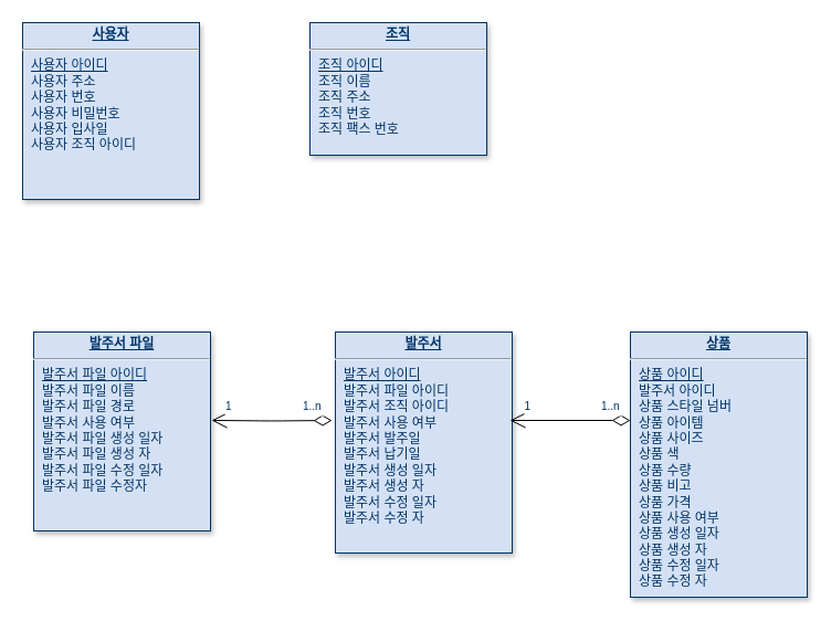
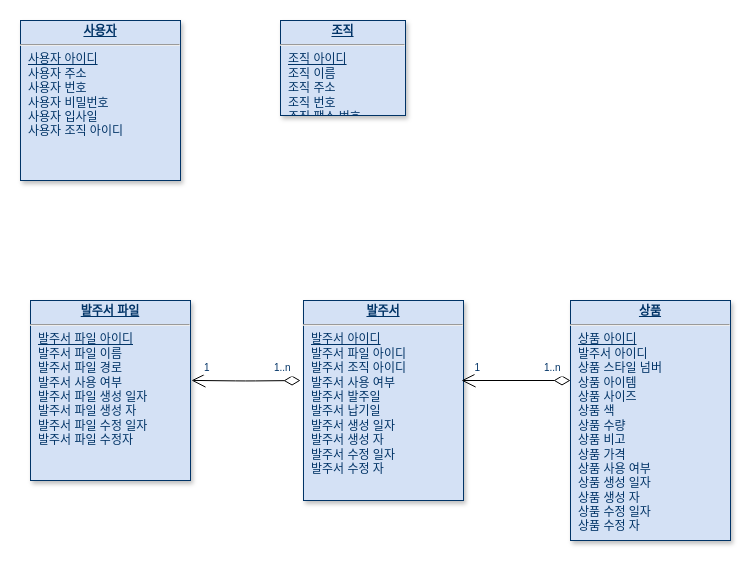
  <mxCell id="0" />
  <mxCell id="1" parent="0" />
- <mxCell id="2" value="&lt;p style=&quot;margin: 0px; margin-top: 4px; text-align: center; text-decoration: underline;&quot;&gt;&lt;b&gt;조직&lt;/b&gt;&lt;/p&gt;&lt;hr&gt;&lt;p style=&quot;margin: 0px; margin-left: 8px;&quot;&gt;&lt;u&gt;조직 아이디&lt;br&gt;&lt;/u&gt;조직 이름&lt;/p&gt;&lt;p style=&quot;margin: 0px; margin-left: 8px;&quot;&gt;조직 주소&lt;/p&gt;&lt;p style=&quot;margin: 0px; margin-left: 8px;&quot;&gt;조직 번호&lt;/p&gt;&lt;p style=&quot;margin: 0px; margin-left: 8px;&quot;&gt;조직 팩스 번호&lt;/p&gt;" style="verticalAlign=top;align=left;overflow=fill;fontSize=12;fontFamily=Helvetica;html=1;strokeColor=#003366;shadow=1;fillColor=#D4E1F5;fontColor=#003366" parent="1" vertex="1"><mxGeometry x="280" y="20" width="160" height="120" as="geometry" /></mxCell>
+ <mxCell id="2" value="&lt;p style=&quot;margin: 0px; margin-top: 4px; text-align: center; text-decoration: underline;&quot;&gt;&lt;b&gt;조직&lt;/b&gt;&lt;/p&gt;&lt;hr&gt;&lt;p style=&quot;margin: 0px; margin-left: 8px;&quot;&gt;&lt;u&gt;조직 아이디&lt;br&gt;&lt;/u&gt;조직 이름&lt;/p&gt;&lt;p style=&quot;margin: 0px; margin-left: 8px;&quot;&gt;조직 주소&lt;/p&gt;&lt;p style=&quot;margin: 0px; margin-left: 8px;&quot;&gt;조직 번호&lt;/p&gt;&lt;p style=&quot;margin: 0px; margin-left: 8px;&quot;&gt;조직 팩스 번호&lt;/p&gt;" style="verticalAlign=top;align=left;overflow=fill;fontSize=12;fontFamily=Helvetica;html=1;strokeColor=#003366;shadow=1;fillColor=#D4E1F5;fontColor=#003366" parent="1" vertex="1"><mxGeometry x="280" y="20" width="125" height="95" as="geometry" /></mxCell>
  <mxCell id="3" value="&lt;p style=&quot;margin: 0px; margin-top: 4px; text-align: center; text-decoration: underline;&quot;&gt;&lt;b&gt;발주서 파일&lt;/b&gt;&lt;/p&gt;&lt;hr&gt;&lt;p style=&quot;margin: 0px; margin-left: 8px;&quot;&gt;&lt;u&gt;발주서 파일 아이디&lt;/u&gt;&lt;/p&gt;&lt;p style=&quot;margin: 0px; margin-left: 8px;&quot;&gt;발주서 파일 이름&lt;/p&gt;&lt;p style=&quot;margin: 0px; margin-left: 8px;&quot;&gt;발주서 파일 경로&lt;/p&gt;&lt;p style=&quot;margin: 0px; margin-left: 8px;&quot;&gt;발주서 사용 여부&lt;/p&gt;&lt;p style=&quot;margin: 0px; margin-left: 8px;&quot;&gt;발주서 파일 생성 일자&lt;/p&gt;&lt;p style=&quot;margin: 0px; margin-left: 8px;&quot;&gt;발주서 파일 생성 자&lt;/p&gt;&lt;p style=&quot;margin: 0px; margin-left: 8px;&quot;&gt;발주서 파일 수정 일자&lt;/p&gt;&lt;p style=&quot;margin: 0px; margin-left: 8px;&quot;&gt;발주서 파일 수정자&lt;/p&gt;" style="verticalAlign=top;align=left;overflow=fill;fontSize=12;fontFamily=Helvetica;html=1;strokeColor=#003366;shadow=1;fillColor=#D4E1F5;fontColor=#003366" parent="1" vertex="1"><mxGeometry x="30" y="300" width="160.0" height="180" as="geometry" /></mxCell>
  <mxCell id="4" value="&lt;p style=&quot;margin: 0px; margin-top: 4px; text-align: center; text-decoration: underline;&quot;&gt;&lt;b&gt;발주서&lt;/b&gt;&lt;/p&gt;&lt;hr&gt;&lt;p style=&quot;margin: 0px; margin-left: 8px;&quot;&gt;&lt;u&gt;발주서 아이디&lt;/u&gt;&lt;/p&gt;&lt;p style=&quot;margin: 0px; margin-left: 8px;&quot;&gt;발주서 파일 아이디&lt;br&gt;&lt;/p&gt;&lt;p style=&quot;margin: 0px; margin-left: 8px;&quot;&gt;발주서 조직 아이디&lt;/p&gt;&lt;p style=&quot;margin: 0px; margin-left: 8px;&quot;&gt;발주서 사용 여부&lt;/p&gt;&lt;p style=&quot;margin: 0px; margin-left: 8px;&quot;&gt;발주서 발주일&lt;/p&gt;&lt;p style=&quot;margin: 0px; margin-left: 8px;&quot;&gt;발주서 납기일&lt;/p&gt;&lt;p style=&quot;margin: 0px; margin-left: 8px;&quot;&gt;발주서 생성 일자&lt;/p&gt;&lt;p style=&quot;margin: 0px; margin-left: 8px;&quot;&gt;발주서 생성 자&lt;/p&gt;&lt;p style=&quot;margin: 0px; margin-left: 8px;&quot;&gt;발주서 수정 일자&lt;/p&gt;&lt;p style=&quot;margin: 0px; margin-left: 8px;&quot;&gt;발주서 수정 자&lt;/p&gt;&lt;p style=&quot;margin: 0px; margin-left: 8px;&quot;&gt;&lt;br&gt;&lt;/p&gt;&lt;p style=&quot;margin: 0px; margin-left: 8px;&quot;&gt;&lt;br&gt;&lt;/p&gt;" style="verticalAlign=top;align=left;overflow=fill;fontSize=12;fontFamily=Helvetica;html=1;strokeColor=#003366;shadow=1;fillColor=#D4E1F5;fontColor=#003366" parent="1" vertex="1"><mxGeometry x="303" y="300" width="160" height="200" as="geometry" /></mxCell>
  <mxCell id="5" value="&lt;p style=&quot;margin: 0px; margin-top: 4px; text-align: center; text-decoration: underline;&quot;&gt;&lt;b&gt;사용자&lt;/b&gt;&lt;/p&gt;&lt;hr&gt;&lt;p style=&quot;margin: 0px; margin-left: 8px;&quot;&gt;&lt;u&gt;사용자 아이디&lt;/u&gt;&lt;/p&gt;&lt;p style=&quot;margin: 0px; margin-left: 8px;&quot;&gt;사용자 주소&lt;/p&gt;&lt;p style=&quot;margin: 0px; margin-left: 8px;&quot;&gt;사용자 번호&lt;/p&gt;&lt;p style=&quot;margin: 0px; margin-left: 8px;&quot;&gt;사용자 비밀번호&lt;/p&gt;&lt;p style=&quot;margin: 0px; margin-left: 8px;&quot;&gt;사용자 입사일&lt;/p&gt;&lt;p style=&quot;margin: 0px; margin-left: 8px;&quot;&gt;사용자 조직 아이디&lt;/p&gt;" style="verticalAlign=top;align=left;overflow=fill;fontSize=12;fontFamily=Helvetica;html=1;strokeColor=#003366;shadow=1;fillColor=#D4E1F5;fontColor=#003366" parent="1" vertex="1"><mxGeometry x="20" y="20" width="160" height="160" as="geometry" /></mxCell>
  <mxCell id="6" value="&lt;p style=&quot;margin: 0px; margin-top: 4px; text-align: center; text-decoration: underline;&quot;&gt;&lt;b&gt;상품&lt;/b&gt;&lt;/p&gt;&lt;hr&gt;&lt;p style=&quot;margin: 0px; margin-left: 8px;&quot;&gt;&lt;u&gt;상품 아이디&lt;/u&gt;&lt;/p&gt;&lt;p style=&quot;margin: 0px; margin-left: 8px;&quot;&gt;발주서 아이디&lt;br&gt;&lt;/p&gt;&lt;p style=&quot;margin: 0px; margin-left: 8px;&quot;&gt;상품 스타일 넘버&lt;/p&gt;&lt;p style=&quot;margin: 0px; margin-left: 8px;&quot;&gt;상품 아이템&lt;/p&gt;&lt;p style=&quot;margin: 0px; margin-left: 8px;&quot;&gt;상품 사이즈&lt;/p&gt;&lt;p style=&quot;margin: 0px; margin-left: 8px;&quot;&gt;상품 색&lt;/p&gt;&lt;p style=&quot;margin: 0px; margin-left: 8px;&quot;&gt;상품 수량&lt;/p&gt;&lt;p style=&quot;margin: 0px; margin-left: 8px;&quot;&gt;상품 비고&lt;/p&gt;&lt;p style=&quot;margin: 0px; margin-left: 8px;&quot;&gt;상품 가격&lt;/p&gt;&lt;p style=&quot;margin: 0px; margin-left: 8px;&quot;&gt;상품 사용 여부&lt;/p&gt;&lt;p style=&quot;margin: 0px; margin-left: 8px;&quot;&gt;상품 생성 일자&lt;/p&gt;&lt;p style=&quot;margin: 0px; margin-left: 8px;&quot;&gt;상품 생성 자&lt;/p&gt;&lt;p style=&quot;margin: 0px; margin-left: 8px;&quot;&gt;상품 수정 일자&lt;/p&gt;&lt;p style=&quot;margin: 0px; margin-left: 8px;&quot;&gt;상품 수정 자&lt;/p&gt;" style="verticalAlign=top;align=left;overflow=fill;fontSize=12;fontFamily=Helvetica;html=1;strokeColor=#003366;shadow=1;fillColor=#D4E1F5;fontColor=#003366" parent="1" vertex="1"><mxGeometry x="570" y="300" width="160" height="240" as="geometry" /></mxCell>
  <mxCell id="7" value="" style="endArrow=open;endSize=12;startArrow=diamondThin;startSize=14;startFill=0;edgeStyle=orthogonalEdgeStyle;entryX=1.006;entryY=0.444;entryDx=0;entryDy=0;entryPerimeter=0;" parent="1" target="3" edge="1"><mxGeometry x="780" y="701.5" as="geometry"><mxPoint x="300" y="380" as="sourcePoint" /><mxPoint x="250" y="426.5" as="targetPoint" /></mxGeometry></mxCell>
  <mxCell id="8" value="1..n" style="resizable=0;align=left;verticalAlign=top;labelBackgroundColor=#ffffff;fontSize=10;strokeColor=#003366;shadow=1;fillColor=#D4E1F5;fontColor=#003366" parent="7" connectable="0" vertex="1"><mxGeometry x="-1" relative="1" as="geometry"><mxPoint x="-28" y="-25" as="offset" /></mxGeometry></mxCell>
  <mxCell id="9" value="1" style="resizable=0;align=right;verticalAlign=top;labelBackgroundColor=#ffffff;fontSize=10;strokeColor=#003366;shadow=1;fillColor=#D4E1F5;fontColor=#003366" parent="7" connectable="0" vertex="1"><mxGeometry x="1" relative="1" as="geometry"><mxPoint x="20" y="-25.0" as="offset" /></mxGeometry></mxCell>
  <mxCell id="10" value="" style="endArrow=open;endSize=12;startArrow=diamondThin;startSize=14;startFill=0;edgeStyle=orthogonalEdgeStyle;entryX=1.006;entryY=0.444;entryDx=0;entryDy=0;entryPerimeter=0;" parent="1" edge="1"><mxGeometry x="1050" y="701.5" as="geometry"><mxPoint x="570" y="380" as="sourcePoint" /><mxPoint x="461" y="380" as="targetPoint" /></mxGeometry></mxCell>
  <mxCell id="11" value="1..n" style="resizable=0;align=left;verticalAlign=top;labelBackgroundColor=#ffffff;fontSize=10;strokeColor=#003366;shadow=1;fillColor=#D4E1F5;fontColor=#003366" parent="10" connectable="0" vertex="1"><mxGeometry x="-1" relative="1" as="geometry"><mxPoint x="-28" y="-25" as="offset" /></mxGeometry></mxCell>
  <mxCell id="12" value="1" style="resizable=0;align=right;verticalAlign=top;labelBackgroundColor=#ffffff;fontSize=10;strokeColor=#003366;shadow=1;fillColor=#D4E1F5;fontColor=#003366" parent="10" connectable="0" vertex="1"><mxGeometry x="1" relative="1" as="geometry"><mxPoint x="20" y="-25.0" as="offset" /></mxGeometry></mxCell>
